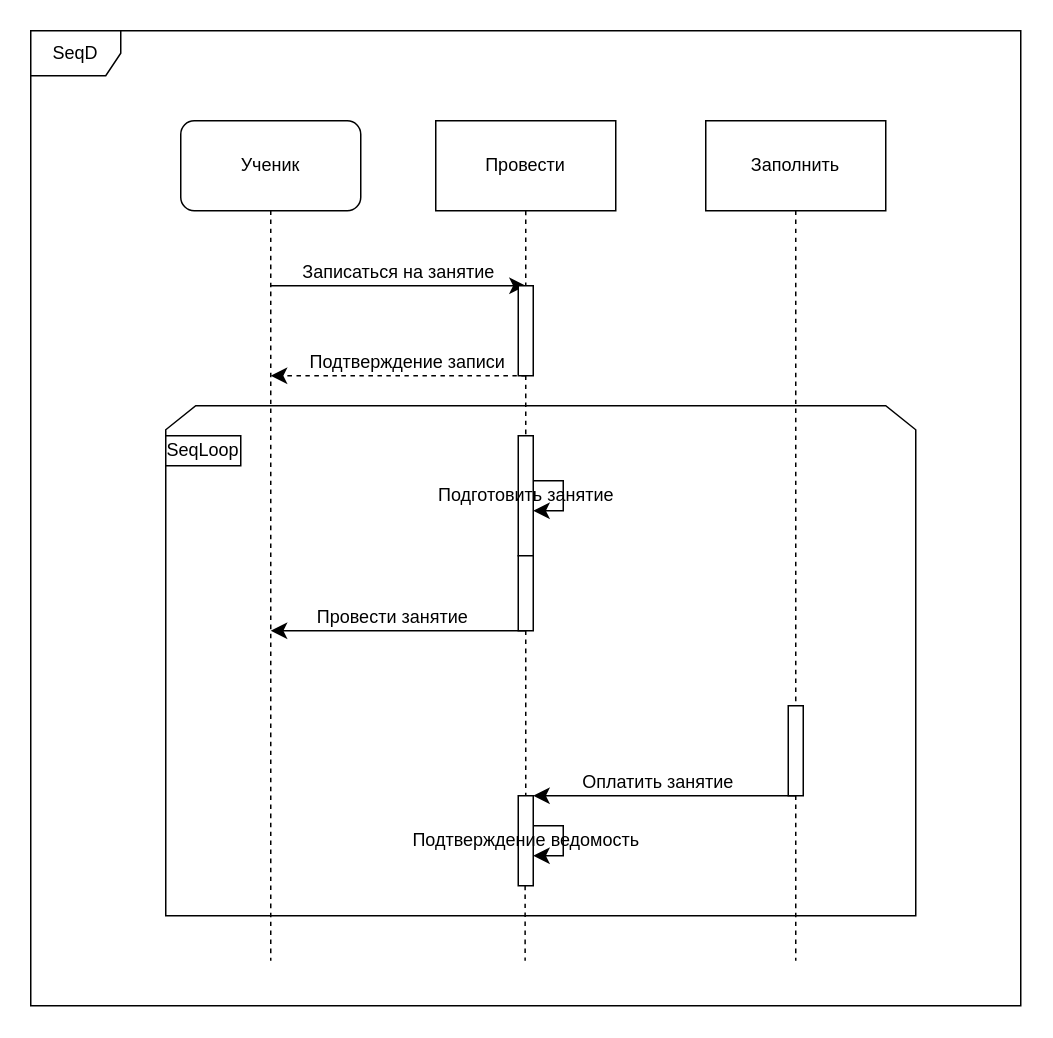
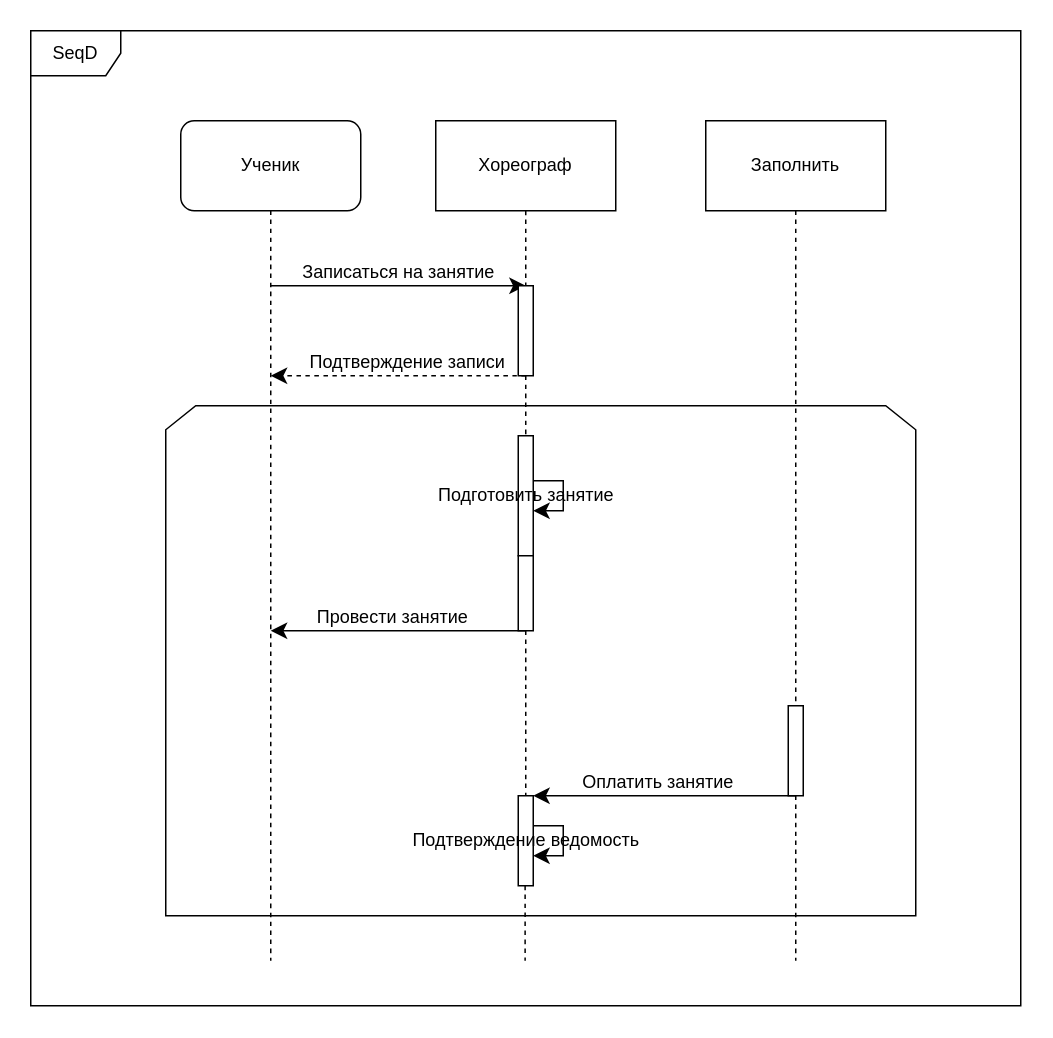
  <mxCell id="0" />
  <mxCell id="1" parent="0" />
  <mxCell id="2" value="" style="shape=loopLimit;whiteSpace=wrap;html=1;" vertex="1" parent="1"><mxGeometry x="110" y="270" width="500" height="340" as="geometry" /></mxCell>
  <mxCell id="3" value="SeqD" style="shape=umlFrame;whiteSpace=wrap;html=1;pointerEvents=0;" vertex="1" parent="1"><mxGeometry x="20" y="20" width="660" height="650" as="geometry" /></mxCell>
  <mxCell id="4" style="edgeStyle=none;curved=1;rounded=0;orthogonalLoop=1;jettySize=auto;html=1;fontSize=12;startSize=8;endSize=8;endArrow=none;endFill=0;dashed=1;" edge="1" parent="1" source="5"><mxGeometry relative="1" as="geometry"><mxPoint x="180" y="640" as="targetPoint" /></mxGeometry></mxCell>
  <mxCell id="5" value="Ученик" style="whiteSpace=wrap;html=1;rounded=1;" vertex="1" parent="1"><mxGeometry x="120" y="80" width="120" height="60" as="geometry" /></mxCell>
  <mxCell id="6" style="edgeStyle=none;curved=1;rounded=0;orthogonalLoop=1;jettySize=auto;html=1;fontSize=12;startSize=8;endSize=8;endArrow=none;endFill=0;dashed=1;" edge="1" parent="1"><mxGeometry relative="1" as="geometry"><mxPoint x="349.58" y="590" as="sourcePoint" /><mxPoint x="349.58" y="640" as="targetPoint" /></mxGeometry></mxCell>
- <mxCell id="7" value="Провести" style="rounded=0;whiteSpace=wrap;html=1;" vertex="1" parent="1"><mxGeometry x="290" y="80" width="120" height="60" as="geometry" /></mxCell>
+ <mxCell id="7" value="Хореограф" style="rounded=0;whiteSpace=wrap;html=1;" vertex="1" parent="1"><mxGeometry x="290" y="80" width="120" height="60" as="geometry" /></mxCell>
  <mxCell id="8" style="edgeStyle=none;curved=1;rounded=0;orthogonalLoop=1;jettySize=auto;html=1;fontSize=12;startSize=8;endSize=8;endArrow=none;endFill=0;dashed=1;" edge="1" parent="1" source="9"><mxGeometry relative="1" as="geometry"><mxPoint x="530" y="640" as="targetPoint" /></mxGeometry></mxCell>
  <mxCell id="9" value="Заполнить" style="rounded=0;whiteSpace=wrap;html=1;" vertex="1" parent="1"><mxGeometry x="470" y="80" width="120" height="60" as="geometry" /></mxCell>
  <mxCell id="10" value="" style="endArrow=classic;html=1;rounded=0;fontSize=12;startSize=8;endSize=8;curved=1;" edge="1" parent="1"><mxGeometry width="50" height="50" relative="1" as="geometry"><mxPoint x="180" y="190" as="sourcePoint" /><mxPoint x="350" y="190" as="targetPoint" /></mxGeometry></mxCell>
  <mxCell id="11" value="Записаться на занятие" style="edgeLabel;html=1;align=center;verticalAlign=middle;resizable=0;points=[];fontSize=12;" vertex="1" connectable="0" parent="10"><mxGeometry x="-0.028" y="3" relative="1" as="geometry"><mxPoint x="1" y="-7" as="offset" /></mxGeometry></mxCell>
  <mxCell id="12" value="" style="endArrow=classic;html=1;rounded=0;fontSize=12;startSize=8;endSize=8;curved=1;" edge="1" parent="1"><mxGeometry width="50" height="50" relative="1" as="geometry"><mxPoint x="350" y="420" as="sourcePoint" /><mxPoint x="180" y="420" as="targetPoint" /></mxGeometry></mxCell>
  <mxCell id="13" value="Провести занятие" style="edgeLabel;html=1;align=center;verticalAlign=middle;resizable=0;points=[];fontSize=12;" vertex="1" connectable="0" parent="12"><mxGeometry x="0.288" relative="1" as="geometry"><mxPoint x="19" y="-10" as="offset" /></mxGeometry></mxCell>
  <mxCell id="14" value="" style="endArrow=classic;html=1;rounded=0;fontSize=12;startSize=8;endSize=8;curved=1;" edge="1" parent="1" target="25"><mxGeometry width="50" height="50" relative="1" as="geometry"><mxPoint x="530" y="530" as="sourcePoint" /><mxPoint x="360" y="530" as="targetPoint" /></mxGeometry></mxCell>
  <mxCell id="15" value="Оплатить занятие" style="edgeLabel;html=1;align=center;verticalAlign=middle;resizable=0;points=[];fontSize=12;" vertex="1" connectable="0" parent="14"><mxGeometry x="0.152" y="3" relative="1" as="geometry"><mxPoint x="8" y="-13" as="offset" /></mxGeometry></mxCell>
  <mxCell id="16" value="" style="endArrow=classic;html=1;rounded=0;fontSize=12;startSize=8;endSize=8;curved=1;dashed=1;" edge="1" parent="1"><mxGeometry width="50" height="50" relative="1" as="geometry"><mxPoint x="350" y="250" as="sourcePoint" /><mxPoint x="180" y="250" as="targetPoint" /></mxGeometry></mxCell>
  <mxCell id="17" value="Подтверждение записи" style="edgeLabel;html=1;align=center;verticalAlign=middle;resizable=0;points=[];fontSize=12;" vertex="1" connectable="0" parent="16"><mxGeometry x="0.065" y="-1" relative="1" as="geometry"><mxPoint x="11" y="-9" as="offset" /></mxGeometry></mxCell>
  <mxCell id="18" value="" style="edgeStyle=none;curved=1;rounded=0;orthogonalLoop=1;jettySize=auto;html=1;fontSize=12;startSize=8;endSize=8;endArrow=none;endFill=0;dashed=1;" edge="1" parent="1" source="7" target="19"><mxGeometry relative="1" as="geometry"><mxPoint x="350" y="140" as="sourcePoint" /><mxPoint x="355" y="640" as="targetPoint" /></mxGeometry></mxCell>
  <mxCell id="19" value="" style="html=1;points=[[0,0,0,0,5],[0,1,0,0,-5],[1,0,0,0,5],[1,1,0,0,-5]];perimeter=orthogonalPerimeter;outlineConnect=0;targetShapes=umlLifeline;portConstraint=eastwest;newEdgeStyle={&quot;curved&quot;:0,&quot;rounded&quot;:0};" vertex="1" parent="1"><mxGeometry x="345" y="190" width="10" height="60" as="geometry" /></mxCell>
  <mxCell id="20" value="" style="edgeStyle=none;curved=1;rounded=0;orthogonalLoop=1;jettySize=auto;html=1;fontSize=12;startSize=8;endSize=8;startArrow=none;startFill=0;endArrow=none;endFill=0;dashed=1;" edge="1" parent="1" source="19" target="21"><mxGeometry relative="1" as="geometry"><mxPoint x="355" y="250" as="sourcePoint" /><mxPoint x="355" y="640" as="targetPoint" /></mxGeometry></mxCell>
  <mxCell id="21" value="Подготовить занятие" style="html=1;points=[[0,0,0,0,5],[0,1,0,0,-5],[1,0,0,0,5],[1,1,0,0,-5]];perimeter=orthogonalPerimeter;outlineConnect=0;targetShapes=umlLifeline;portConstraint=eastwest;newEdgeStyle={&quot;curved&quot;:0,&quot;rounded&quot;:0};" vertex="1" parent="1"><mxGeometry x="345" y="290" width="10" height="80" as="geometry" /></mxCell>
  <mxCell id="22" value="" style="edgeStyle=none;curved=1;rounded=0;orthogonalLoop=1;jettySize=auto;html=1;fontSize=12;startSize=8;endSize=8;" edge="1" parent="1" source="21" target="23"><mxGeometry relative="1" as="geometry"><mxPoint x="355" y="370" as="sourcePoint" /><mxPoint x="355" y="640" as="targetPoint" /></mxGeometry></mxCell>
  <mxCell id="23" value="" style="html=1;points=[[0,0,0,0,5],[0,1,0,0,-5],[1,0,0,0,5],[1,1,0,0,-5]];perimeter=orthogonalPerimeter;outlineConnect=0;targetShapes=umlLifeline;portConstraint=eastwest;newEdgeStyle={&quot;curved&quot;:0,&quot;rounded&quot;:0};" vertex="1" parent="1"><mxGeometry x="345" y="370" width="10" height="50" as="geometry" /></mxCell>
  <mxCell id="24" value="" style="edgeStyle=none;curved=1;rounded=0;orthogonalLoop=1;jettySize=auto;html=1;fontSize=12;startSize=8;endSize=8;endArrow=none;endFill=0;dashed=1;" edge="1" parent="1" source="23" target="25"><mxGeometry relative="1" as="geometry"><mxPoint x="355" y="420" as="sourcePoint" /><mxPoint x="355" y="640" as="targetPoint" /></mxGeometry></mxCell>
  <mxCell id="25" value="Подтверждение ведомость" style="html=1;points=[[0,0,0,0,5],[0,1,0,0,-5],[1,0,0,0,5],[1,1,0,0,-5]];perimeter=orthogonalPerimeter;outlineConnect=0;targetShapes=umlLifeline;portConstraint=eastwest;newEdgeStyle={&quot;curved&quot;:0,&quot;rounded&quot;:0};" vertex="1" parent="1"><mxGeometry x="345" y="530" width="10" height="60" as="geometry" /></mxCell>
  <mxCell id="26" value="" style="html=1;points=[[0,0,0,0,5],[0,1,0,0,-5],[1,0,0,0,5],[1,1,0,0,-5]];perimeter=orthogonalPerimeter;outlineConnect=0;targetShapes=umlLifeline;portConstraint=eastwest;newEdgeStyle={&quot;curved&quot;:0,&quot;rounded&quot;:0};" vertex="1" parent="1"><mxGeometry x="525" y="470" width="10" height="60" as="geometry" /></mxCell>
  <mxCell id="27" style="edgeStyle=none;curved=0;rounded=0;orthogonalLoop=1;jettySize=auto;html=1;fontSize=12;startSize=8;endSize=8;" edge="1" parent="1" source="25" target="25"><mxGeometry relative="1" as="geometry" /></mxCell>
  <mxCell id="28" style="edgeStyle=none;curved=0;rounded=0;orthogonalLoop=1;jettySize=auto;html=1;fontSize=12;startSize=8;endSize=8;" edge="1" parent="1" source="21" target="21"><mxGeometry relative="1" as="geometry" /></mxCell>
- <mxCell id="29" value="SeqLoop" style="rounded=0;whiteSpace=wrap;html=1;" vertex="1" parent="1"><mxGeometry x="110" y="290" width="50" height="20" as="geometry" /></mxCell>
